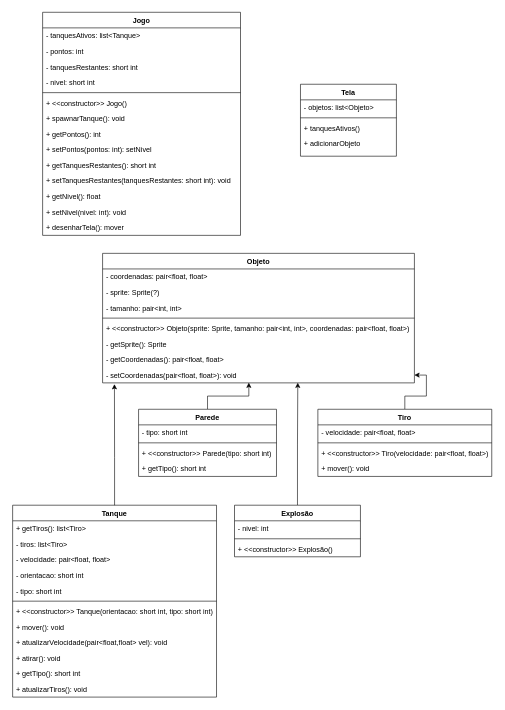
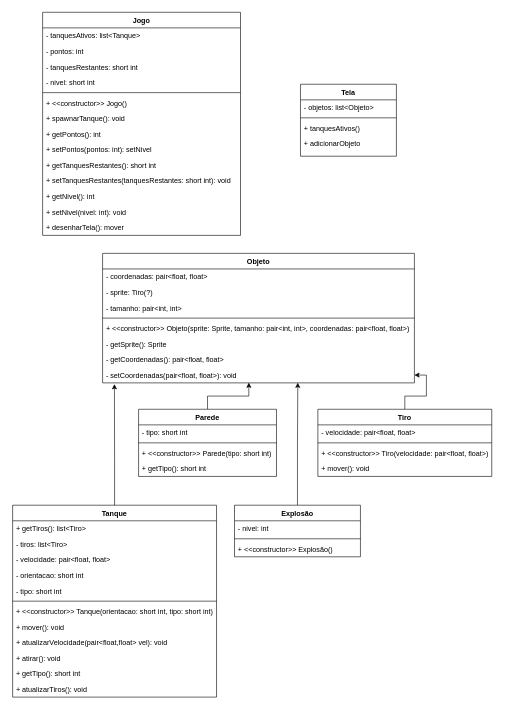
  <mxCell id="0" />
  <mxCell id="1" parent="0" />
  <mxCell id="2" value="Tanque" style="swimlane;fontStyle=1;align=center;verticalAlign=top;childLayout=stackLayout;horizontal=1;startSize=26;horizontalStack=0;resizeParent=1;resizeParentMax=0;resizeLast=0;collapsible=1;marginBottom=0;" parent="1" vertex="1"><mxGeometry y="842" width="340" height="320" as="geometry" x="20" /></mxCell>
  <mxCell id="3" value="+ getTiros(): list&lt;Tiro&gt;" style="text;strokeColor=none;fillColor=none;align=left;verticalAlign=top;spacingLeft=4;spacingRight=4;overflow=hidden;rotatable=0;points=[[0,0.5],[1,0.5]];portConstraint=eastwest;" parent="2" vertex="1"><mxGeometry y="26" width="340" height="26" as="geometry" /></mxCell>
  <mxCell id="4" value="- tiros: list&lt;Tiro&gt; &#10;" style="text;strokeColor=none;fillColor=none;align=left;verticalAlign=top;spacingLeft=4;spacingRight=4;overflow=hidden;rotatable=0;points=[[0,0.5],[1,0.5]];portConstraint=eastwest;" parent="2" vertex="1"><mxGeometry y="52" width="340" height="26" as="geometry" /></mxCell>
  <mxCell id="5" value="- velocidade: pair&lt;float, float&gt; " style="text;strokeColor=none;fillColor=none;align=left;verticalAlign=top;spacingLeft=4;spacingRight=4;overflow=hidden;rotatable=0;points=[[0,0.5],[1,0.5]];portConstraint=eastwest;" parent="2" vertex="1"><mxGeometry y="78" width="340" height="26" as="geometry" /></mxCell>
  <mxCell id="6" value="- orientacao: short int" style="text;strokeColor=none;fillColor=none;align=left;verticalAlign=top;spacingLeft=4;spacingRight=4;overflow=hidden;rotatable=0;points=[[0,0.5],[1,0.5]];portConstraint=eastwest;" parent="2" vertex="1"><mxGeometry y="104" width="340" height="26" as="geometry" /></mxCell>
  <mxCell id="7" value="- tipo: short int" style="text;strokeColor=none;fillColor=none;align=left;verticalAlign=top;spacingLeft=4;spacingRight=4;overflow=hidden;rotatable=0;points=[[0,0.5],[1,0.5]];portConstraint=eastwest;" parent="2" vertex="1"><mxGeometry y="130" width="340" height="26" as="geometry" /></mxCell>
  <mxCell id="8" value="" style="line;strokeWidth=1;fillColor=none;align=left;verticalAlign=middle;spacingTop=-1;spacingLeft=3;spacingRight=3;rotatable=0;labelPosition=right;points=[];portConstraint=eastwest;strokeColor=inherit;" parent="2" vertex="1"><mxGeometry y="156" width="340" height="8" as="geometry" /></mxCell>
  <mxCell id="9" value="+ &lt;&lt;constructor&gt;&gt; Tanque(orientacao: short int, tipo: short int)" style="text;strokeColor=none;fillColor=none;align=left;verticalAlign=top;spacingLeft=4;spacingRight=4;overflow=hidden;rotatable=0;points=[[0,0.5],[1,0.5]];portConstraint=eastwest;" parent="2" vertex="1"><mxGeometry y="164" width="340" height="26" as="geometry" /></mxCell>
  <mxCell id="10" value="+ mover(): void" style="text;strokeColor=none;fillColor=none;align=left;verticalAlign=top;spacingLeft=4;spacingRight=4;overflow=hidden;rotatable=0;points=[[0,0.5],[1,0.5]];portConstraint=eastwest;" parent="2" vertex="1"><mxGeometry y="190" width="340" height="26" as="geometry" /></mxCell>
  <mxCell id="11" value="+ atualizarVelocidade(pair&lt;float,float&gt; vel): void&#10;" style="text;strokeColor=none;fillColor=none;align=left;verticalAlign=top;spacingLeft=4;spacingRight=4;overflow=hidden;rotatable=0;points=[[0,0.5],[1,0.5]];portConstraint=eastwest;" parent="2" vertex="1"><mxGeometry y="216" width="340" height="26" as="geometry" /></mxCell>
  <mxCell id="12" value="+ atirar(): void" style="text;strokeColor=none;fillColor=none;align=left;verticalAlign=top;spacingLeft=4;spacingRight=4;overflow=hidden;rotatable=0;points=[[0,0.5],[1,0.5]];portConstraint=eastwest;" parent="2" vertex="1"><mxGeometry y="242" width="340" height="26" as="geometry" /></mxCell>
  <mxCell id="13" value="+ getTipo(): short int" style="text;strokeColor=none;fillColor=none;align=left;verticalAlign=top;spacingLeft=4;spacingRight=4;overflow=hidden;rotatable=0;points=[[0,0.5],[1,0.5]];portConstraint=eastwest;" parent="2" vertex="1"><mxGeometry y="268" width="340" height="26" as="geometry" /></mxCell>
  <mxCell id="14" value="+ atualizarTiros(): void" style="text;strokeColor=none;fillColor=none;align=left;verticalAlign=top;spacingLeft=4;spacingRight=4;overflow=hidden;rotatable=0;points=[[0,0.5],[1,0.5]];portConstraint=eastwest;" parent="2" vertex="1"><mxGeometry y="294" width="340" height="26" as="geometry" /></mxCell>
  <mxCell id="15" style="edgeStyle=orthogonalEdgeStyle;rounded=0;orthogonalLoop=1;jettySize=auto;html=1;entryX=1;entryY=0.5;entryDx=0;entryDy=0;" edge="1" parent="1" source="16" target="55"><mxGeometry relative="1" as="geometry" /></mxCell>
  <mxCell id="16" value="Tiro" style="swimlane;fontStyle=1;align=center;verticalAlign=top;childLayout=stackLayout;horizontal=1;startSize=26;horizontalStack=0;resizeParent=1;resizeParentMax=0;resizeLast=0;collapsible=1;marginBottom=0;" parent="1" vertex="1"><mxGeometry x="529" y="682" width="290" height="112" as="geometry" /></mxCell>
  <mxCell id="17" value="- velocidade: pair&lt;float, float&gt;" style="text;strokeColor=none;fillColor=none;align=left;verticalAlign=top;spacingLeft=4;spacingRight=4;overflow=hidden;rotatable=0;points=[[0,0.5],[1,0.5]];portConstraint=eastwest;" parent="16" vertex="1"><mxGeometry y="26" width="290" height="26" as="geometry" /></mxCell>
  <mxCell id="18" value="" style="line;strokeWidth=1;fillColor=none;align=left;verticalAlign=middle;spacingTop=-1;spacingLeft=3;spacingRight=3;rotatable=0;labelPosition=right;points=[];portConstraint=eastwest;strokeColor=inherit;" parent="16" vertex="1"><mxGeometry y="52" width="290" height="8" as="geometry" /></mxCell>
  <mxCell id="19" value="+ &lt;&lt;constructor&gt;&gt; Tiro(velocidade: pair&lt;float, float&gt;) " style="text;strokeColor=none;fillColor=none;align=left;verticalAlign=top;spacingLeft=4;spacingRight=4;overflow=hidden;rotatable=0;points=[[0,0.5],[1,0.5]];portConstraint=eastwest;" parent="16" vertex="1"><mxGeometry y="60" width="290" height="26" as="geometry" /></mxCell>
  <mxCell id="20" value="+ mover(): void" style="text;strokeColor=none;fillColor=none;align=left;verticalAlign=top;spacingLeft=4;spacingRight=4;overflow=hidden;rotatable=0;points=[[0,0.5],[1,0.5]];portConstraint=eastwest;" parent="16" vertex="1"><mxGeometry y="86" width="290" height="26" as="geometry" /></mxCell>
  <mxCell id="21" style="edgeStyle=orthogonalEdgeStyle;rounded=0;orthogonalLoop=1;jettySize=auto;html=1;entryX=0.469;entryY=0.988;entryDx=0;entryDy=0;entryPerimeter=0;" edge="1" parent="1" source="22" target="55"><mxGeometry relative="1" as="geometry" /></mxCell>
  <mxCell id="22" value="Parede" style="swimlane;fontStyle=1;align=center;verticalAlign=top;childLayout=stackLayout;horizontal=1;startSize=26;horizontalStack=0;resizeParent=1;resizeParentMax=0;resizeLast=0;collapsible=1;marginBottom=0;" parent="1" vertex="1"><mxGeometry x="230" y="682" width="230" height="112" as="geometry" /></mxCell>
  <mxCell id="23" value="- tipo: short int" style="text;strokeColor=none;fillColor=none;align=left;verticalAlign=top;spacingLeft=4;spacingRight=4;overflow=hidden;rotatable=0;points=[[0,0.5],[1,0.5]];portConstraint=eastwest;" parent="22" vertex="1"><mxGeometry y="26" width="230" height="26" as="geometry" /></mxCell>
  <mxCell id="24" value="" style="line;strokeWidth=1;fillColor=none;align=left;verticalAlign=middle;spacingTop=-1;spacingLeft=3;spacingRight=3;rotatable=0;labelPosition=right;points=[];portConstraint=eastwest;strokeColor=inherit;" parent="22" vertex="1"><mxGeometry y="52" width="230" height="8" as="geometry" /></mxCell>
  <mxCell id="25" value="+ &lt;&lt;constructor&gt;&gt; Parede(tipo: short int)  " style="text;strokeColor=none;fillColor=none;align=left;verticalAlign=top;spacingLeft=4;spacingRight=4;overflow=hidden;rotatable=0;points=[[0,0.5],[1,0.5]];portConstraint=eastwest;" parent="22" vertex="1"><mxGeometry y="60" width="230" height="26" as="geometry" /></mxCell>
  <mxCell id="26" value="+ getTipo(): short int" style="text;strokeColor=none;fillColor=none;align=left;verticalAlign=top;spacingLeft=4;spacingRight=4;overflow=hidden;rotatable=0;points=[[0,0.5],[1,0.5]];portConstraint=eastwest;" parent="22" vertex="1"><mxGeometry y="86" width="230" height="26" as="geometry" /></mxCell>
  <mxCell id="27" value="Jogo" style="swimlane;fontStyle=1;align=center;verticalAlign=top;childLayout=stackLayout;horizontal=1;startSize=26;horizontalStack=0;resizeParent=1;resizeParentMax=0;resizeLast=0;collapsible=1;marginBottom=0;" parent="1" vertex="1"><mxGeometry x="70" y="20" width="330" height="372" as="geometry" /></mxCell>
  <mxCell id="28" value="- tanquesAtivos: list&lt;Tanque&gt;" style="text;strokeColor=none;fillColor=none;align=left;verticalAlign=top;spacingLeft=4;spacingRight=4;overflow=hidden;rotatable=0;points=[[0,0.5],[1,0.5]];portConstraint=eastwest;" parent="27" vertex="1"><mxGeometry y="26" width="330" height="26" as="geometry" /></mxCell>
  <mxCell id="29" value="- pontos: int" style="text;strokeColor=none;fillColor=none;align=left;verticalAlign=top;spacingLeft=4;spacingRight=4;overflow=hidden;rotatable=0;points=[[0,0.5],[1,0.5]];portConstraint=eastwest;" parent="27" vertex="1"><mxGeometry y="52" width="330" height="26" as="geometry" /></mxCell>
  <mxCell id="30" value="- tanquesRestantes: short int" style="text;strokeColor=none;fillColor=none;align=left;verticalAlign=top;spacingLeft=4;spacingRight=4;overflow=hidden;rotatable=0;points=[[0,0.5],[1,0.5]];portConstraint=eastwest;" parent="27" vertex="1"><mxGeometry y="78" width="330" height="26" as="geometry" /></mxCell>
  <mxCell id="31" value="- nivel: short int" style="text;strokeColor=none;fillColor=none;align=left;verticalAlign=top;spacingLeft=4;spacingRight=4;overflow=hidden;rotatable=0;points=[[0,0.5],[1,0.5]];portConstraint=eastwest;" parent="27" vertex="1"><mxGeometry y="104" width="330" height="26" as="geometry" /></mxCell>
  <mxCell id="32" value="" style="line;strokeWidth=1;fillColor=none;align=left;verticalAlign=middle;spacingTop=-1;spacingLeft=3;spacingRight=3;rotatable=0;labelPosition=right;points=[];portConstraint=eastwest;strokeColor=inherit;" parent="27" vertex="1"><mxGeometry y="130" width="330" height="8" as="geometry" /></mxCell>
  <mxCell id="33" value="+ &lt;&lt;constructor&gt;&gt; Jogo()" style="text;strokeColor=none;fillColor=none;align=left;verticalAlign=top;spacingLeft=4;spacingRight=4;overflow=hidden;rotatable=0;points=[[0,0.5],[1,0.5]];portConstraint=eastwest;" parent="27" vertex="1"><mxGeometry y="138" width="330" height="26" as="geometry" /></mxCell>
  <mxCell id="34" value="+ spawnarTanque(): void" style="text;strokeColor=none;fillColor=none;align=left;verticalAlign=top;spacingLeft=4;spacingRight=4;overflow=hidden;rotatable=0;points=[[0,0.5],[1,0.5]];portConstraint=eastwest;" parent="27" vertex="1"><mxGeometry y="164" width="330" height="26" as="geometry" /></mxCell>
  <mxCell id="35" value="+ getPontos(): int" style="text;strokeColor=none;fillColor=none;align=left;verticalAlign=top;spacingLeft=4;spacingRight=4;overflow=hidden;rotatable=0;points=[[0,0.5],[1,0.5]];portConstraint=eastwest;" parent="27" vertex="1"><mxGeometry y="190" width="330" height="26" as="geometry" /></mxCell>
  <mxCell id="36" value="+ setPontos(pontos: int): setNivel" style="text;strokeColor=none;fillColor=none;align=left;verticalAlign=top;spacingLeft=4;spacingRight=4;overflow=hidden;rotatable=0;points=[[0,0.5],[1,0.5]];portConstraint=eastwest;" parent="27" vertex="1"><mxGeometry y="216" width="330" height="26" as="geometry" /></mxCell>
  <mxCell id="37" value="+ getTanquesRestantes(): short int" style="text;strokeColor=none;fillColor=none;align=left;verticalAlign=top;spacingLeft=4;spacingRight=4;overflow=hidden;rotatable=0;points=[[0,0.5],[1,0.5]];portConstraint=eastwest;" parent="27" vertex="1"><mxGeometry y="242" width="330" height="26" as="geometry" /></mxCell>
  <mxCell id="38" value="+ setTanquesRestantes(tanquesRestantes: short int): void" style="text;strokeColor=none;fillColor=none;align=left;verticalAlign=top;spacingLeft=4;spacingRight=4;overflow=hidden;rotatable=0;points=[[0,0.5],[1,0.5]];portConstraint=eastwest;" parent="27" vertex="1"><mxGeometry y="268" width="330" height="26" as="geometry" /></mxCell>
- <mxCell id="39" value="+ getNivel(): float" style="text;strokeColor=none;fillColor=none;align=left;verticalAlign=top;spacingLeft=4;spacingRight=4;overflow=hidden;rotatable=0;points=[[0,0.5],[1,0.5]];portConstraint=eastwest;" parent="27" vertex="1"><mxGeometry y="294" width="330" height="26" as="geometry" /></mxCell>
+ <mxCell id="39" value="+ getNivel(): int" style="text;strokeColor=none;fillColor=none;align=left;verticalAlign=top;spacingLeft=4;spacingRight=4;overflow=hidden;rotatable=0;points=[[0,0.5],[1,0.5]];portConstraint=eastwest;" parent="27" vertex="1"><mxGeometry y="294" width="330" height="26" as="geometry" /></mxCell>
  <mxCell id="40" value="+ setNivel(nivel: int): void" style="text;strokeColor=none;fillColor=none;align=left;verticalAlign=top;spacingLeft=4;spacingRight=4;overflow=hidden;rotatable=0;points=[[0,0.5],[1,0.5]];portConstraint=eastwest;" parent="27" vertex="1"><mxGeometry y="320" width="330" height="26" as="geometry" /></mxCell>
  <mxCell id="41" value="+ desenharTela(): mover" style="text;strokeColor=none;fillColor=none;align=left;verticalAlign=top;spacingLeft=4;spacingRight=4;overflow=hidden;rotatable=0;points=[[0,0.5],[1,0.5]];portConstraint=eastwest;" parent="27" vertex="1"><mxGeometry y="346" width="330" height="26" as="geometry" /></mxCell>
  <mxCell id="42" style="edgeStyle=orthogonalEdgeStyle;rounded=0;orthogonalLoop=1;jettySize=auto;html=1;entryX=0.626;entryY=0.99;entryDx=0;entryDy=0;entryPerimeter=0;" edge="1" parent="1" source="43" target="55"><mxGeometry relative="1" as="geometry" /></mxCell>
  <mxCell id="43" value="Explosão" style="swimlane;fontStyle=1;align=center;verticalAlign=top;childLayout=stackLayout;horizontal=1;startSize=26;horizontalStack=0;resizeParent=1;resizeParentMax=0;resizeLast=0;collapsible=1;marginBottom=0;" parent="1" vertex="1"><mxGeometry x="390" y="842" width="210" height="86" as="geometry" /></mxCell>
  <mxCell id="44" value="- nivel: int" style="text;strokeColor=none;fillColor=none;align=left;verticalAlign=top;spacingLeft=4;spacingRight=4;overflow=hidden;rotatable=0;points=[[0,0.5],[1,0.5]];portConstraint=eastwest;" parent="43" vertex="1"><mxGeometry y="26" width="210" height="26" as="geometry" /></mxCell>
  <mxCell id="45" value="" style="line;strokeWidth=1;fillColor=none;align=left;verticalAlign=middle;spacingTop=-1;spacingLeft=3;spacingRight=3;rotatable=0;labelPosition=right;points=[];portConstraint=eastwest;strokeColor=inherit;" parent="43" vertex="1"><mxGeometry y="52" width="210" height="8" as="geometry" /></mxCell>
  <mxCell id="46" value="+ &lt;&lt;constructor&gt;&gt; Explosão()" style="text;strokeColor=none;fillColor=none;align=left;verticalAlign=top;spacingLeft=4;spacingRight=4;overflow=hidden;rotatable=0;points=[[0,0.5],[1,0.5]];portConstraint=eastwest;" parent="43" vertex="1"><mxGeometry y="60" width="210" height="26" as="geometry" /></mxCell>
  <mxCell id="47" value="Objeto" style="swimlane;fontStyle=1;align=center;verticalAlign=top;childLayout=stackLayout;horizontal=1;startSize=26;horizontalStack=0;resizeParent=1;resizeParentMax=0;resizeLast=0;collapsible=1;marginBottom=0;" vertex="1" parent="1"><mxGeometry x="170" y="422" width="520" height="216" as="geometry" /></mxCell>
  <mxCell id="48" value="- coordenadas: pair&lt;float, float&gt;" style="text;strokeColor=none;fillColor=none;align=left;verticalAlign=top;spacingLeft=4;spacingRight=4;overflow=hidden;rotatable=0;points=[[0,0.5],[1,0.5]];portConstraint=eastwest;" vertex="1" parent="47"><mxGeometry y="26" width="520" height="26" as="geometry" /></mxCell>
- <mxCell id="49" value="- sprite: Sprite(?)" style="text;strokeColor=none;fillColor=none;align=left;verticalAlign=top;spacingLeft=4;spacingRight=4;overflow=hidden;rotatable=0;points=[[0,0.5],[1,0.5]];portConstraint=eastwest;" vertex="1" parent="47"><mxGeometry y="52" width="520" height="26" as="geometry" /></mxCell>
+ <mxCell id="49" value="- sprite: Tiro(?)" style="text;strokeColor=none;fillColor=none;align=left;verticalAlign=top;spacingLeft=4;spacingRight=4;overflow=hidden;rotatable=0;points=[[0,0.5],[1,0.5]];portConstraint=eastwest;" vertex="1" parent="47"><mxGeometry y="52" width="520" height="26" as="geometry" /></mxCell>
  <mxCell id="50" value="- tamanho: pair&lt;int, int&gt;" style="text;strokeColor=none;fillColor=none;align=left;verticalAlign=top;spacingLeft=4;spacingRight=4;overflow=hidden;rotatable=0;points=[[0,0.5],[1,0.5]];portConstraint=eastwest;" vertex="1" parent="47"><mxGeometry y="78" width="520" height="26" as="geometry" /></mxCell>
  <mxCell id="51" value="" style="line;strokeWidth=1;fillColor=none;align=left;verticalAlign=middle;spacingTop=-1;spacingLeft=3;spacingRight=3;rotatable=0;labelPosition=right;points=[];portConstraint=eastwest;strokeColor=inherit;" vertex="1" parent="47"><mxGeometry y="104" width="520" height="8" as="geometry" /></mxCell>
  <mxCell id="52" value="+ &lt;&lt;constructor&gt;&gt; Objeto(sprite: Sprite, tamanho: pair&lt;int, int&gt;, coordenadas: pair&lt;float, float&gt;)&#10;" style="text;strokeColor=none;fillColor=none;align=left;verticalAlign=top;spacingLeft=4;spacingRight=4;overflow=hidden;rotatable=0;points=[[0,0.5],[1,0.5]];portConstraint=eastwest;" vertex="1" parent="47"><mxGeometry y="112" width="520" height="26" as="geometry" /></mxCell>
  <mxCell id="53" value="- getSprite(): Sprite&#10;" style="text;strokeColor=none;fillColor=none;align=left;verticalAlign=top;spacingLeft=4;spacingRight=4;overflow=hidden;rotatable=0;points=[[0,0.5],[1,0.5]];portConstraint=eastwest;" vertex="1" parent="47"><mxGeometry y="138" width="520" height="26" as="geometry" /></mxCell>
  <mxCell id="54" value="- getCoordenadas(): pair&lt;float, float&gt;&#10;" style="text;strokeColor=none;fillColor=none;align=left;verticalAlign=top;spacingLeft=4;spacingRight=4;overflow=hidden;rotatable=0;points=[[0,0.5],[1,0.5]];portConstraint=eastwest;" vertex="1" parent="47"><mxGeometry y="164" width="520" height="26" as="geometry" /></mxCell>
  <mxCell id="55" value="- setCoordenadas(pair&lt;float, float&gt;): void&#10;" style="text;strokeColor=none;fillColor=none;align=left;verticalAlign=top;spacingLeft=4;spacingRight=4;overflow=hidden;rotatable=0;points=[[0,0.5],[1,0.5]];portConstraint=eastwest;" vertex="1" parent="47"><mxGeometry y="190" width="520" height="26" as="geometry" /></mxCell>
  <mxCell id="56" style="edgeStyle=orthogonalEdgeStyle;rounded=0;orthogonalLoop=1;jettySize=auto;html=1;entryX=0.038;entryY=1.083;entryDx=0;entryDy=0;entryPerimeter=0;" edge="1" parent="1" source="2" target="55"><mxGeometry relative="1" as="geometry"><mxPoint x="265" y="862" as="sourcePoint" /><mxPoint x="430" y="822" as="targetPoint" /><Array as="points"><mxPoint x="190" y="762" /><mxPoint x="190" y="762" /></Array></mxGeometry></mxCell>
  <mxCell id="57" value="Tela" style="swimlane;fontStyle=1;align=center;verticalAlign=top;childLayout=stackLayout;horizontal=1;startSize=26;horizontalStack=0;resizeParent=1;resizeParentMax=0;resizeLast=0;collapsible=1;marginBottom=0;" vertex="1" parent="1"><mxGeometry x="500" y="140" width="160" height="120" as="geometry" /></mxCell>
  <mxCell id="58" value="- objetos: list&lt;Objeto&gt;" style="text;strokeColor=none;fillColor=none;align=left;verticalAlign=top;spacingLeft=4;spacingRight=4;overflow=hidden;rotatable=0;points=[[0,0.5],[1,0.5]];portConstraint=eastwest;" vertex="1" parent="57"><mxGeometry y="26" width="160" height="26" as="geometry" /></mxCell>
  <mxCell id="59" value="" style="line;strokeWidth=1;fillColor=none;align=left;verticalAlign=middle;spacingTop=-1;spacingLeft=3;spacingRight=3;rotatable=0;labelPosition=right;points=[];portConstraint=eastwest;strokeColor=inherit;" vertex="1" parent="57"><mxGeometry y="52" width="160" height="8" as="geometry" /></mxCell>
  <mxCell id="60" value="+ tanquesAtivos()" style="text;strokeColor=none;fillColor=none;align=left;verticalAlign=top;spacingLeft=4;spacingRight=4;overflow=hidden;rotatable=0;points=[[0,0.5],[1,0.5]];portConstraint=eastwest;" vertex="1" parent="57"><mxGeometry y="60" width="160" height="26" as="geometry" /></mxCell>
  <mxCell id="61" value="+ adicionarObjeto" style="text;strokeColor=none;fillColor=none;align=left;verticalAlign=top;spacingLeft=4;spacingRight=4;overflow=hidden;rotatable=0;points=[[0,0.5],[1,0.5]];portConstraint=eastwest;direction=north;" vertex="1" parent="57"><mxGeometry y="86" width="160" height="34" as="geometry" /></mxCell>
